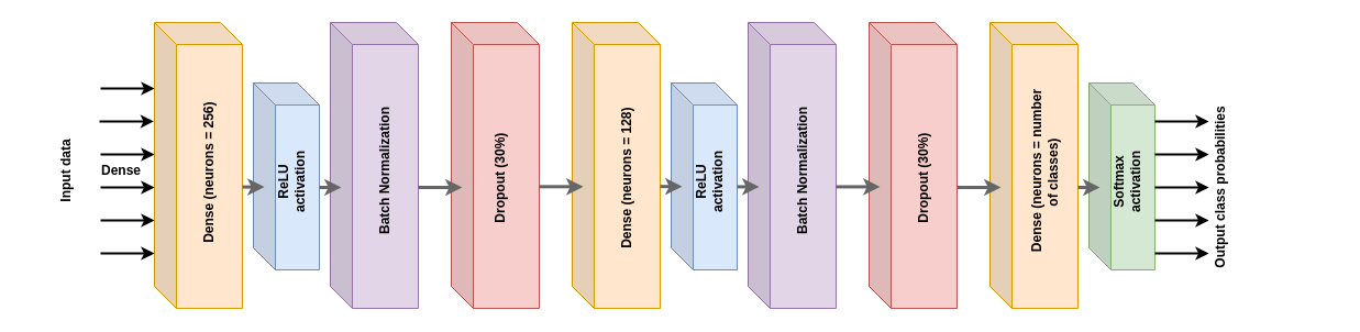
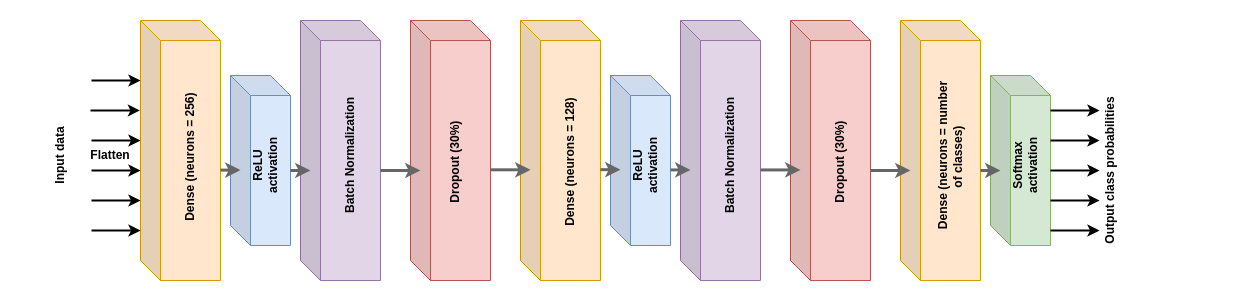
  <mxCell id="0" />
  <mxCell id="1" parent="0" />
  <mxCell id="2" value="" style="shape=cube;whiteSpace=wrap;html=1;boundedLbl=1;backgroundOutline=1;darkOpacity=0.05;darkOpacity2=0.1;spacingTop=0;spacingRight=2;spacing=0;fillColor=#ffe6cc;strokeColor=#d79b00;" parent="1" vertex="1"><mxGeometry x="140" y="20" width="80" height="260" as="geometry" /></mxCell>
  <mxCell id="3" value="" style="shape=cube;whiteSpace=wrap;html=1;boundedLbl=1;backgroundOutline=1;darkOpacity=0.05;darkOpacity2=0.1;spacingTop=0;spacingRight=2;spacing=0;fillColor=#dae8fc;strokeColor=#6c8ebf;" parent="1" vertex="1"><mxGeometry x="230" y="75" width="60" height="170" as="geometry" /></mxCell>
  <mxCell id="4" value="" style="endArrow=classic;html=1;rounded=0;strokeWidth=2;entryX=-0.007;entryY=0.346;entryDx=0;entryDy=0;entryPerimeter=0;" parent="1" target="2" edge="1"><mxGeometry width="50" height="50" relative="1" as="geometry"><mxPoint x="90" y="110" as="sourcePoint" /><mxPoint x="120" y="110" as="targetPoint" /></mxGeometry></mxCell>
  <mxCell id="5" value="&lt;b&gt;Input data&lt;/b&gt;" style="text;html=1;strokeColor=none;fillColor=none;align=center;verticalAlign=middle;whiteSpace=wrap;rounded=0;rotation=270;" parent="1" vertex="1"><mxGeometry x="20" y="140" width="80" height="30" as="geometry" /></mxCell>
  <mxCell id="6" value="" style="endArrow=classic;html=1;rounded=0;strokeWidth=2;entryX=-0.007;entryY=0.346;entryDx=0;entryDy=0;entryPerimeter=0;" parent="1" edge="1"><mxGeometry width="50" height="50" relative="1" as="geometry"><mxPoint x="91" y="80" as="sourcePoint" /><mxPoint x="140" y="80" as="targetPoint" /></mxGeometry></mxCell>
  <mxCell id="7" value="" style="endArrow=classic;html=1;rounded=0;strokeWidth=2;entryX=-0.007;entryY=0.346;entryDx=0;entryDy=0;entryPerimeter=0;" parent="1" edge="1"><mxGeometry width="50" height="50" relative="1" as="geometry"><mxPoint x="91" y="140" as="sourcePoint" /><mxPoint x="140" y="140" as="targetPoint" /></mxGeometry></mxCell>
  <mxCell id="8" value="" style="endArrow=classic;html=1;rounded=0;strokeWidth=2;entryX=-0.007;entryY=0.346;entryDx=0;entryDy=0;entryPerimeter=0;" parent="1" edge="1"><mxGeometry width="50" height="50" relative="1" as="geometry"><mxPoint x="91" y="170" as="sourcePoint" /><mxPoint x="140" y="170" as="targetPoint" /></mxGeometry></mxCell>
  <mxCell id="9" value="" style="endArrow=classic;html=1;rounded=0;strokeWidth=2;entryX=-0.007;entryY=0.346;entryDx=0;entryDy=0;entryPerimeter=0;" parent="1" edge="1"><mxGeometry width="50" height="50" relative="1" as="geometry"><mxPoint x="91" y="200" as="sourcePoint" /><mxPoint x="140" y="200" as="targetPoint" /></mxGeometry></mxCell>
  <mxCell id="10" value="" style="endArrow=classic;html=1;rounded=0;strokeWidth=2;entryX=-0.007;entryY=0.346;entryDx=0;entryDy=0;entryPerimeter=0;" parent="1" edge="1"><mxGeometry width="50" height="50" relative="1" as="geometry"><mxPoint x="91" y="230" as="sourcePoint" /><mxPoint x="140" y="230" as="targetPoint" /></mxGeometry></mxCell>
- <mxCell id="11" value="&lt;b&gt;Dense&lt;/b&gt;" style="text;html=1;strokeColor=none;fillColor=none;align=center;verticalAlign=middle;whiteSpace=wrap;rounded=0;" parent="1" vertex="1"><mxGeometry x="80" y="140" width="60" height="30" as="geometry" /></mxCell>
+ <mxCell id="11" value="&lt;b&gt;Flatten&lt;/b&gt;" style="text;html=1;strokeColor=none;fillColor=none;align=center;verticalAlign=middle;whiteSpace=wrap;rounded=0;" parent="1" vertex="1"><mxGeometry x="80" y="140" width="60" height="30" as="geometry" /></mxCell>
  <mxCell id="12" value="&lt;b&gt;Dense (neurons = 256)&amp;nbsp;&lt;/b&gt;" style="text;html=1;strokeColor=none;fillColor=none;align=center;verticalAlign=middle;whiteSpace=wrap;rounded=0;rotation=270;" parent="1" vertex="1"><mxGeometry x="120" y="140" width="140" height="30" as="geometry" /></mxCell>
  <mxCell id="13" value="" style="shape=cube;whiteSpace=wrap;html=1;boundedLbl=1;backgroundOutline=1;darkOpacity=0.05;darkOpacity2=0.1;spacingTop=0;spacingRight=2;spacing=0;fillColor=#e1d5e7;strokeColor=#9673a6;" parent="1" vertex="1"><mxGeometry x="300" y="20" width="80" height="260" as="geometry" /></mxCell>
  <mxCell id="14" value="&lt;b&gt;Batch Normalization&lt;/b&gt;" style="text;html=1;strokeColor=none;fillColor=none;align=center;verticalAlign=middle;whiteSpace=wrap;rounded=0;rotation=270;" parent="1" vertex="1"><mxGeometry x="280" y="140" width="140" height="30" as="geometry" /></mxCell>
  <mxCell id="15" value="" style="shape=cube;whiteSpace=wrap;html=1;boundedLbl=1;backgroundOutline=1;darkOpacity=0.05;darkOpacity2=0.1;spacingTop=0;spacingRight=2;spacing=0;fillColor=#f8cecc;strokeColor=#b85450;" parent="1" vertex="1"><mxGeometry x="410" y="20" width="80" height="260" as="geometry" /></mxCell>
  <mxCell id="16" value="&lt;b&gt;Dropout (30%)&amp;nbsp;&lt;/b&gt;" style="text;html=1;strokeColor=none;fillColor=none;align=center;verticalAlign=middle;whiteSpace=wrap;rounded=0;rotation=270;" parent="1" vertex="1"><mxGeometry x="385" y="145" width="140" height="30" as="geometry" /></mxCell>
  <mxCell id="17" value="" style="shape=cube;whiteSpace=wrap;html=1;boundedLbl=1;backgroundOutline=1;darkOpacity=0.05;darkOpacity2=0.1;spacingTop=0;spacingRight=2;spacing=0;fillColor=#ffe6cc;strokeColor=#d79b00;" parent="1" vertex="1"><mxGeometry x="520" y="20" width="80" height="260" as="geometry" /></mxCell>
  <mxCell id="18" value="&lt;b style=&quot;border-color: var(--border-color);&quot;&gt;Dense (neurons = 128)&amp;nbsp;&lt;/b&gt;" style="text;html=1;strokeColor=none;fillColor=none;align=center;verticalAlign=middle;whiteSpace=wrap;rounded=0;rotation=270;" parent="1" vertex="1"><mxGeometry x="500" y="145" width="140" height="30" as="geometry" /></mxCell>
  <mxCell id="19" value="" style="shape=cube;whiteSpace=wrap;html=1;boundedLbl=1;backgroundOutline=1;darkOpacity=0.05;darkOpacity2=0.1;spacingTop=0;spacingRight=2;spacing=0;fillColor=#dae8fc;strokeColor=#6c8ebf;" parent="1" vertex="1"><mxGeometry x="610" y="75" width="60" height="170" as="geometry" /></mxCell>
  <mxCell id="20" value="&lt;b&gt;ReLU activation&lt;/b&gt;" style="text;html=1;strokeColor=none;fillColor=none;align=center;verticalAlign=middle;whiteSpace=wrap;rounded=0;rotation=270;" parent="1" vertex="1"><mxGeometry x="610" y="155" width="70" height="20" as="geometry" /></mxCell>
  <mxCell id="21" value="&lt;b&gt;ReLU activation&lt;/b&gt;" style="text;html=1;strokeColor=none;fillColor=none;align=center;verticalAlign=middle;whiteSpace=wrap;rounded=0;rotation=270;" parent="1" vertex="1"><mxGeometry x="230" y="155" width="70" height="20" as="geometry" /></mxCell>
  <mxCell id="22" value="" style="shape=cube;whiteSpace=wrap;html=1;boundedLbl=1;backgroundOutline=1;darkOpacity=0.05;darkOpacity2=0.1;spacingTop=0;spacingRight=2;spacing=0;fillColor=#e1d5e7;strokeColor=#9673a6;" parent="1" vertex="1"><mxGeometry x="680" y="20" width="80" height="260" as="geometry" /></mxCell>
  <mxCell id="23" value="" style="shape=cube;whiteSpace=wrap;html=1;boundedLbl=1;backgroundOutline=1;darkOpacity=0.05;darkOpacity2=0.1;spacingTop=0;spacingRight=2;spacing=0;fillColor=#f8cecc;strokeColor=#b85450;" parent="1" vertex="1"><mxGeometry x="790" y="20" width="80" height="260" as="geometry" /></mxCell>
  <mxCell id="24" value="&lt;b&gt;Batch Normalization&lt;/b&gt;" style="text;html=1;strokeColor=none;fillColor=none;align=center;verticalAlign=middle;whiteSpace=wrap;rounded=0;rotation=270;" parent="1" vertex="1"><mxGeometry x="660" y="140" width="140" height="30" as="geometry" /></mxCell>
  <mxCell id="25" value="&lt;b&gt;Dropout (30%)&amp;nbsp;&lt;/b&gt;" style="text;html=1;strokeColor=none;fillColor=none;align=center;verticalAlign=middle;whiteSpace=wrap;rounded=0;rotation=270;" parent="1" vertex="1"><mxGeometry x="770" y="145" width="140" height="30" as="geometry" /></mxCell>
  <mxCell id="26" value="&lt;br&gt;" style="shape=cube;whiteSpace=wrap;html=1;boundedLbl=1;backgroundOutline=1;darkOpacity=0.05;darkOpacity2=0.1;spacingTop=0;spacingRight=2;spacing=0;fillColor=#ffe6cc;strokeColor=#d79b00;" parent="1" vertex="1"><mxGeometry x="900" y="20" width="80" height="260" as="geometry" /></mxCell>
  <mxCell id="27" value="" style="endArrow=classic;html=1;rounded=0;strokeWidth=3;jumpSize=6;fontSize=12;fillColor=#f5f5f5;strokeColor=#666666;" parent="1" edge="1"><mxGeometry width="50" height="50" relative="1" as="geometry"><mxPoint x="220" y="169.6" as="sourcePoint" /><mxPoint x="240" y="169.6" as="targetPoint" /></mxGeometry></mxCell>
  <mxCell id="28" value="" style="endArrow=classic;html=1;rounded=0;strokeWidth=3;jumpSize=6;fillColor=#f5f5f5;strokeColor=#666666;" parent="1" edge="1"><mxGeometry width="50" height="50" relative="1" as="geometry"><mxPoint x="290" y="170" as="sourcePoint" /><mxPoint x="310" y="170" as="targetPoint" /></mxGeometry></mxCell>
  <mxCell id="29" value="" style="endArrow=classic;html=1;rounded=0;strokeWidth=3;jumpSize=6;fillColor=#f5f5f5;strokeColor=#666666;" parent="1" edge="1"><mxGeometry width="50" height="50" relative="1" as="geometry"><mxPoint x="380" y="170" as="sourcePoint" /><mxPoint x="420" y="170" as="targetPoint" /></mxGeometry></mxCell>
  <mxCell id="30" value="" style="endArrow=classic;html=1;rounded=0;strokeWidth=3;jumpSize=6;fillColor=#f5f5f5;strokeColor=#666666;" parent="1" edge="1"><mxGeometry width="50" height="50" relative="1" as="geometry"><mxPoint x="490" y="169.31" as="sourcePoint" /><mxPoint x="530" y="169.31" as="targetPoint" /></mxGeometry></mxCell>
  <mxCell id="31" value="" style="endArrow=classic;html=1;rounded=0;strokeWidth=3;jumpSize=6;fontSize=12;fillColor=#f5f5f5;strokeColor=#666666;" parent="1" edge="1"><mxGeometry width="50" height="50" relative="1" as="geometry"><mxPoint x="600" y="169.17" as="sourcePoint" /><mxPoint x="620" y="169.17" as="targetPoint" /></mxGeometry></mxCell>
  <mxCell id="32" value="" style="endArrow=classic;html=1;rounded=0;strokeWidth=3;jumpSize=6;fontSize=12;fillColor=#f5f5f5;strokeColor=#666666;" parent="1" edge="1"><mxGeometry width="50" height="50" relative="1" as="geometry"><mxPoint x="670" y="169.43" as="sourcePoint" /><mxPoint x="690" y="169.43" as="targetPoint" /></mxGeometry></mxCell>
  <mxCell id="33" value="" style="endArrow=classic;html=1;rounded=0;strokeWidth=3;jumpSize=6;fillColor=#f5f5f5;strokeColor=#666666;" parent="1" edge="1"><mxGeometry width="50" height="50" relative="1" as="geometry"><mxPoint x="760" y="169.43" as="sourcePoint" /><mxPoint x="800" y="169.43" as="targetPoint" /></mxGeometry></mxCell>
  <mxCell id="34" value="" style="endArrow=classic;html=1;rounded=0;strokeWidth=3;jumpSize=6;fillColor=#f5f5f5;strokeColor=#666666;" parent="1" edge="1"><mxGeometry width="50" height="50" relative="1" as="geometry"><mxPoint x="870" y="170" as="sourcePoint" /><mxPoint x="910" y="170" as="targetPoint" /></mxGeometry></mxCell>
  <mxCell id="35" value="&lt;b style=&quot;border-color: var(--border-color);&quot;&gt;Dense (neurons = number of classes)&amp;nbsp;&lt;/b&gt;" style="text;html=1;strokeColor=none;fillColor=none;align=center;verticalAlign=middle;whiteSpace=wrap;rounded=0;rotation=270;" vertex="1" parent="1"><mxGeometry x="870" y="140" width="160" height="30" as="geometry" /></mxCell>
  <mxCell id="36" value="" style="shape=cube;whiteSpace=wrap;html=1;boundedLbl=1;backgroundOutline=1;darkOpacity=0.05;darkOpacity2=0.1;spacingTop=0;spacingRight=2;spacing=0;fillColor=#d5e8d4;strokeColor=#82b366;" vertex="1" parent="1"><mxGeometry x="990" y="75" width="60" height="170" as="geometry" /></mxCell>
  <mxCell id="37" value="" style="endArrow=classic;html=1;rounded=0;strokeWidth=3;jumpSize=6;fontSize=12;fillColor=#f5f5f5;strokeColor=#666666;" edge="1" parent="1"><mxGeometry width="50" height="50" relative="1" as="geometry"><mxPoint x="980" y="170" as="sourcePoint" /><mxPoint x="1000" y="170" as="targetPoint" /></mxGeometry></mxCell>
  <mxCell id="38" value="&lt;b&gt;Softmax activation&lt;/b&gt;" style="text;html=1;strokeColor=none;fillColor=none;align=center;verticalAlign=middle;whiteSpace=wrap;rounded=0;rotation=270;" vertex="1" parent="1"><mxGeometry x="990" y="155" width="70" height="20" as="geometry" /></mxCell>
  <mxCell id="39" value="" style="endArrow=classic;html=1;rounded=0;strokeWidth=2;entryX=-0.007;entryY=0.346;entryDx=0;entryDy=0;entryPerimeter=0;" edge="1" parent="1"><mxGeometry width="50" height="50" relative="1" as="geometry"><mxPoint x="1050" y="110" as="sourcePoint" /><mxPoint x="1099" y="110" as="targetPoint" /></mxGeometry></mxCell>
  <mxCell id="40" value="" style="endArrow=classic;html=1;rounded=0;strokeWidth=2;entryX=-0.007;entryY=0.346;entryDx=0;entryDy=0;entryPerimeter=0;" edge="1" parent="1"><mxGeometry width="50" height="50" relative="1" as="geometry"><mxPoint x="1050" y="140" as="sourcePoint" /><mxPoint x="1099" y="140" as="targetPoint" /></mxGeometry></mxCell>
  <mxCell id="41" value="" style="endArrow=classic;html=1;rounded=0;strokeWidth=2;entryX=-0.007;entryY=0.346;entryDx=0;entryDy=0;entryPerimeter=0;" edge="1" parent="1"><mxGeometry width="50" height="50" relative="1" as="geometry"><mxPoint x="1050" y="170" as="sourcePoint" /><mxPoint x="1099" y="170" as="targetPoint" /></mxGeometry></mxCell>
  <mxCell id="42" value="" style="endArrow=classic;html=1;rounded=0;strokeWidth=2;entryX=-0.007;entryY=0.346;entryDx=0;entryDy=0;entryPerimeter=0;" edge="1" parent="1"><mxGeometry width="50" height="50" relative="1" as="geometry"><mxPoint x="1050" y="200" as="sourcePoint" /><mxPoint x="1099" y="200" as="targetPoint" /></mxGeometry></mxCell>
  <mxCell id="43" value="" style="endArrow=classic;html=1;rounded=0;strokeWidth=2;entryX=-0.007;entryY=0.346;entryDx=0;entryDy=0;entryPerimeter=0;" edge="1" parent="1"><mxGeometry width="50" height="50" relative="1" as="geometry"><mxPoint x="1050" y="230" as="sourcePoint" /><mxPoint x="1099" y="230" as="targetPoint" /></mxGeometry></mxCell>
  <mxCell id="44" value="&lt;b&gt;Output class probabilities&lt;/b&gt;" style="text;html=1;strokeColor=none;fillColor=none;align=center;verticalAlign=middle;whiteSpace=wrap;rounded=0;rotation=270;" vertex="1" parent="1"><mxGeometry x="1005" y="155" width="210" height="30" as="geometry" /></mxCell>
